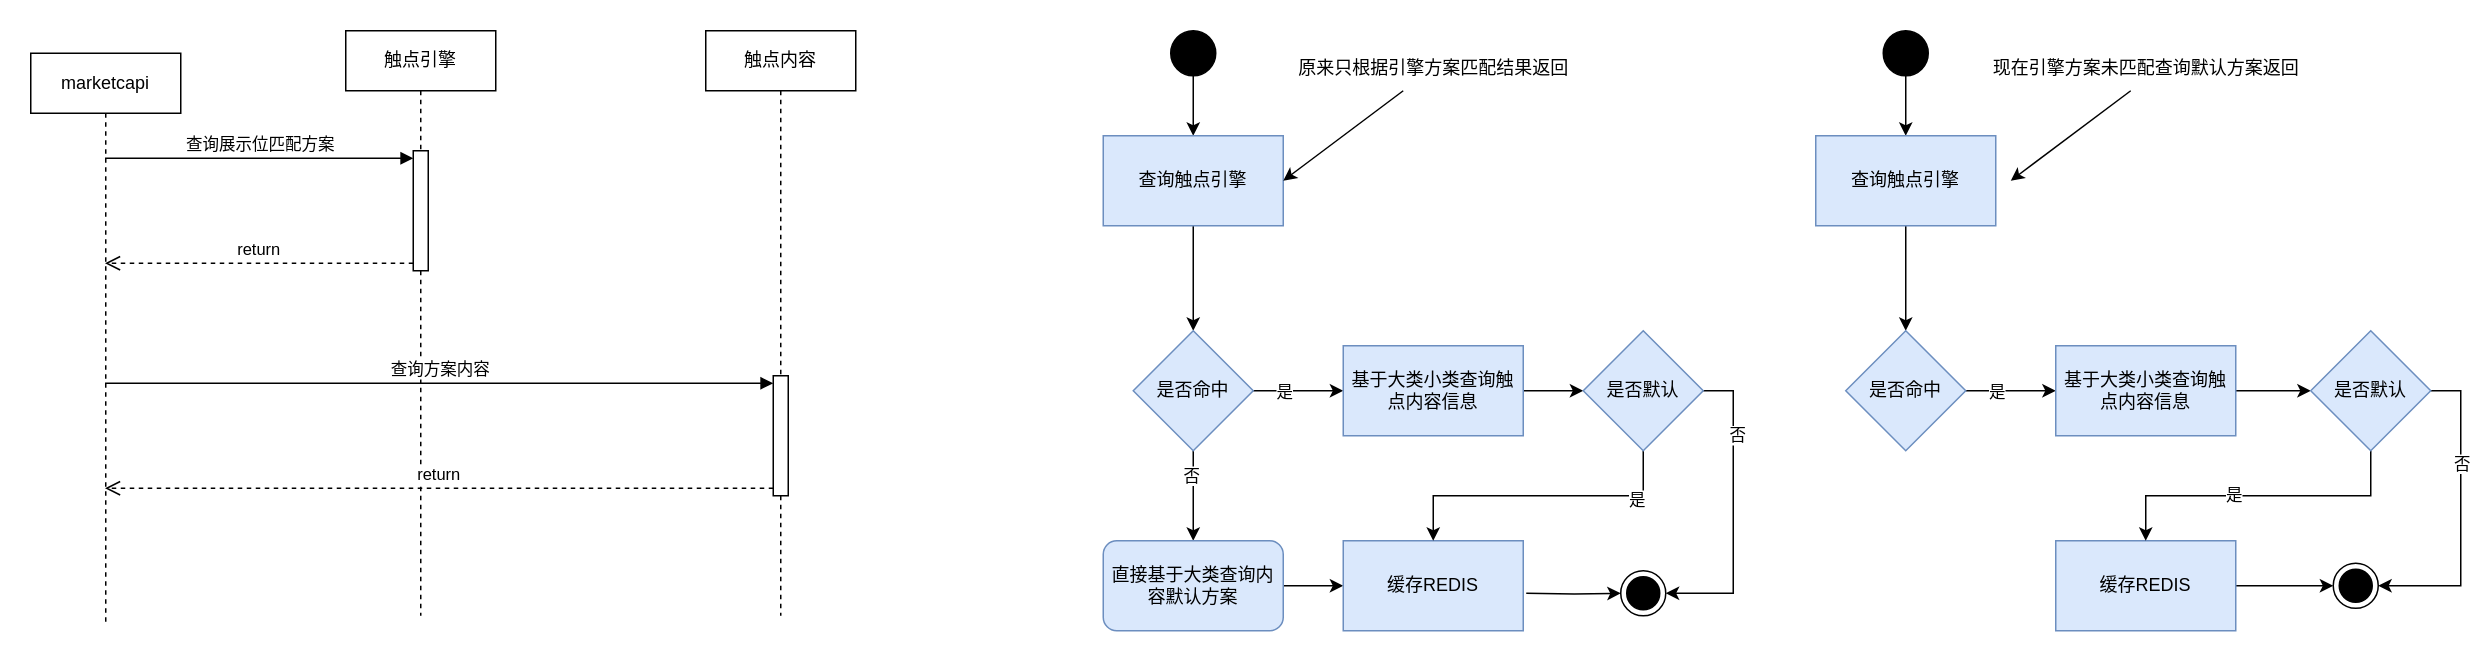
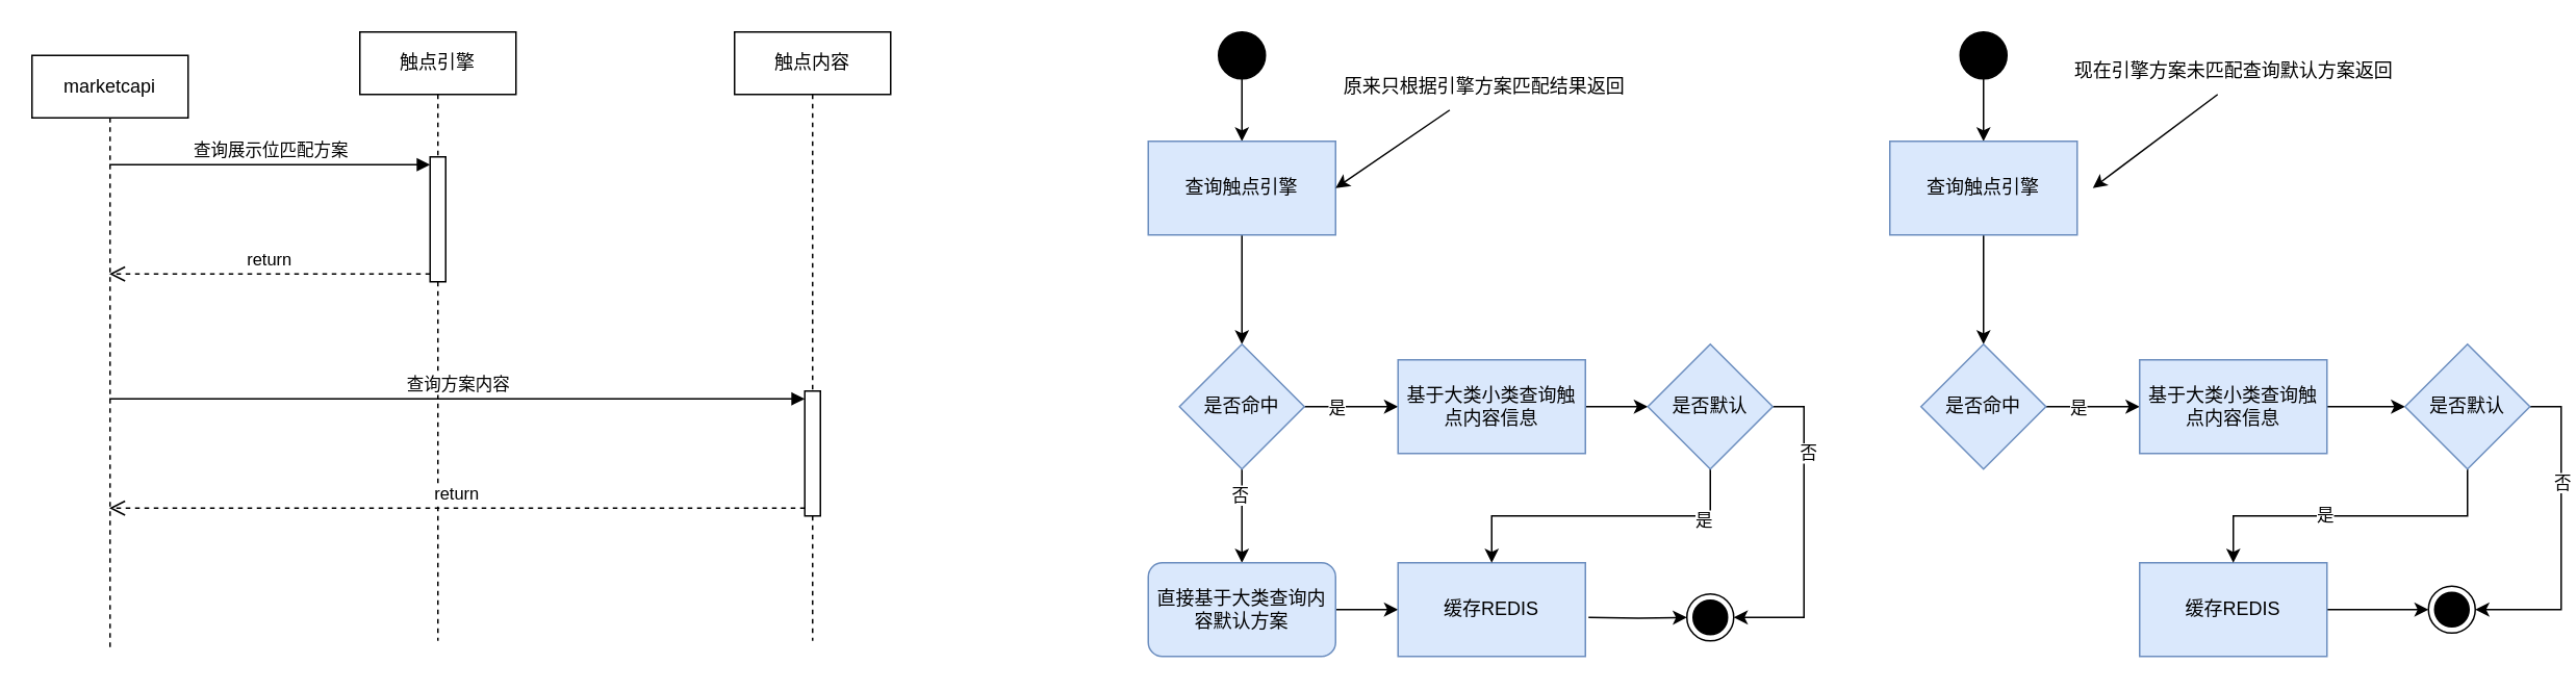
  <mxCell id="0" />
  <mxCell id="1" parent="0" />
  <mxCell id="2" value="marketcapi" style="shape=umlLifeline;perimeter=lifelinePerimeter;whiteSpace=wrap;html=1;container=1;dropTarget=0;collapsible=0;recursiveResize=0;outlineConnect=0;portConstraint=eastwest;newEdgeStyle={&quot;curved&quot;:0,&quot;rounded&quot;:0};" vertex="1" parent="1"><mxGeometry x="20" y="35" width="100" height="380" as="geometry" /></mxCell>
  <mxCell id="3" value="触点引擎" style="shape=umlLifeline;perimeter=lifelinePerimeter;whiteSpace=wrap;html=1;container=1;dropTarget=0;collapsible=0;recursiveResize=0;outlineConnect=0;portConstraint=eastwest;newEdgeStyle={&quot;curved&quot;:0,&quot;rounded&quot;:0};" vertex="1" parent="1"><mxGeometry x="230" y="20" width="100" height="390" as="geometry" /></mxCell>
  <mxCell id="4" value="" style="html=1;points=[[0,0,0,0,5],[0,1,0,0,-5],[1,0,0,0,5],[1,1,0,0,-5]];perimeter=orthogonalPerimeter;outlineConnect=0;targetShapes=umlLifeline;portConstraint=eastwest;newEdgeStyle={&quot;curved&quot;:0,&quot;rounded&quot;:0};" vertex="1" parent="3"><mxGeometry x="45" y="80" width="10" height="80" as="geometry" /></mxCell>
  <mxCell id="5" value="触点内容" style="shape=umlLifeline;perimeter=lifelinePerimeter;whiteSpace=wrap;html=1;container=1;dropTarget=0;collapsible=0;recursiveResize=0;outlineConnect=0;portConstraint=eastwest;newEdgeStyle={&quot;curved&quot;:0,&quot;rounded&quot;:0};" vertex="1" parent="1"><mxGeometry x="470" y="20" width="100" height="390" as="geometry" /></mxCell>
  <mxCell id="6" value="" style="html=1;points=[[0,0,0,0,5],[0,1,0,0,-5],[1,0,0,0,5],[1,1,0,0,-5]];perimeter=orthogonalPerimeter;outlineConnect=0;targetShapes=umlLifeline;portConstraint=eastwest;newEdgeStyle={&quot;curved&quot;:0,&quot;rounded&quot;:0};" vertex="1" parent="5"><mxGeometry x="45" y="230" width="10" height="80" as="geometry" /></mxCell>
  <mxCell id="7" value="查询展示位匹配方案" style="html=1;verticalAlign=bottom;endArrow=block;curved=0;rounded=0;entryX=0;entryY=0;entryDx=0;entryDy=5;" edge="1" target="4" parent="1" source="2"><mxGeometry relative="1" as="geometry"><mxPoint x="205" y="225" as="sourcePoint" /></mxGeometry></mxCell>
  <mxCell id="8" value="return" style="html=1;verticalAlign=bottom;endArrow=open;dashed=1;endSize=8;curved=0;rounded=0;exitX=0;exitY=1;exitDx=0;exitDy=-5;" edge="1" source="4" parent="1" target="2"><mxGeometry relative="1" as="geometry"><mxPoint x="205" y="295" as="targetPoint" /></mxGeometry></mxCell>
  <mxCell id="9" value="查询方案内容" style="html=1;verticalAlign=bottom;endArrow=block;curved=0;rounded=0;entryX=0;entryY=0;entryDx=0;entryDy=5;" edge="1" target="6" parent="1" source="2"><mxGeometry relative="1" as="geometry"><mxPoint x="445" y="255" as="sourcePoint" /></mxGeometry></mxCell>
  <mxCell id="10" value="return" style="html=1;verticalAlign=bottom;endArrow=open;dashed=1;endSize=8;curved=0;rounded=0;exitX=0;exitY=1;exitDx=0;exitDy=-5;" edge="1" source="6" parent="1" target="2"><mxGeometry relative="1" as="geometry"><mxPoint x="445" y="325" as="targetPoint" /></mxGeometry></mxCell>
  <mxCell id="11" value="" style="edgeStyle=orthogonalEdgeStyle;rounded=0;orthogonalLoop=1;jettySize=auto;html=1;" edge="1" parent="1" source="12" target="14"><mxGeometry relative="1" as="geometry" /></mxCell>
  <mxCell id="12" value="" style="ellipse;fillColor=strokeColor;html=1;" vertex="1" parent="1"><mxGeometry x="780" y="20" width="30" height="30" as="geometry" /></mxCell>
  <mxCell id="13" value="" style="edgeStyle=orthogonalEdgeStyle;rounded=0;orthogonalLoop=1;jettySize=auto;html=1;" edge="1" parent="1" source="14" target="19"><mxGeometry relative="1" as="geometry" /></mxCell>
  <mxCell id="14" value="查询触点引擎" style="whiteSpace=wrap;html=1;fillColor=#dae8fc;strokeColor=#6c8ebf;" vertex="1" parent="1"><mxGeometry x="735" y="90" width="120" height="60" as="geometry" /></mxCell>
  <mxCell id="15" value="" style="edgeStyle=orthogonalEdgeStyle;rounded=0;orthogonalLoop=1;jettySize=auto;html=1;" edge="1" parent="1" source="19" target="21"><mxGeometry relative="1" as="geometry" /></mxCell>
  <mxCell id="16" value="否" style="edgeLabel;html=1;align=center;verticalAlign=middle;resizable=0;points=[];" vertex="1" connectable="0" parent="15"><mxGeometry x="-0.453" y="-2" relative="1" as="geometry"><mxPoint as="offset" /></mxGeometry></mxCell>
  <mxCell id="17" value="" style="edgeStyle=orthogonalEdgeStyle;rounded=0;orthogonalLoop=1;jettySize=auto;html=1;" edge="1" parent="1" source="19" target="23"><mxGeometry relative="1" as="geometry" /></mxCell>
  <mxCell id="18" value="是" style="edgeLabel;html=1;align=center;verticalAlign=middle;resizable=0;points=[];" vertex="1" connectable="0" parent="17"><mxGeometry x="-0.333" relative="1" as="geometry"><mxPoint as="offset" /></mxGeometry></mxCell>
  <mxCell id="19" value="是否命中" style="rhombus;whiteSpace=wrap;html=1;fillColor=#dae8fc;strokeColor=#6c8ebf;" vertex="1" parent="1"><mxGeometry x="755" y="220" width="80" height="80" as="geometry" /></mxCell>
  <mxCell id="20" value="" style="edgeStyle=orthogonalEdgeStyle;rounded=0;orthogonalLoop=1;jettySize=auto;html=1;" edge="1" parent="1" source="21" target="25"><mxGeometry relative="1" as="geometry" /></mxCell>
  <mxCell id="21" value="直接基于大类查询内容默认方案" style="whiteSpace=wrap;html=1;fillColor=#dae8fc;strokeColor=#6c8ebf;rounded=1;" vertex="1" parent="1"><mxGeometry x="735" y="360" width="120" height="60" as="geometry" /></mxCell>
  <mxCell id="22" value="" style="edgeStyle=orthogonalEdgeStyle;rounded=0;orthogonalLoop=1;jettySize=auto;html=1;" edge="1" parent="1" source="23" target="43"><mxGeometry relative="1" as="geometry" /></mxCell>
  <mxCell id="23" value="基于大类小类查询触点内容信息" style="whiteSpace=wrap;html=1;fillColor=#dae8fc;strokeColor=#6c8ebf;" vertex="1" parent="1"><mxGeometry x="895" y="230" width="120" height="60" as="geometry" /></mxCell>
  <mxCell id="24" style="edgeStyle=orthogonalEdgeStyle;rounded=0;orthogonalLoop=1;jettySize=auto;html=1;" edge="1" parent="1" target="26"><mxGeometry relative="1" as="geometry"><mxPoint x="1017" y="395" as="sourcePoint" /></mxGeometry></mxCell>
  <mxCell id="25" value="缓存REDIS" style="whiteSpace=wrap;html=1;fillColor=#dae8fc;strokeColor=#6c8ebf;" vertex="1" parent="1"><mxGeometry x="895" y="360" width="120" height="60" as="geometry" /></mxCell>
  <mxCell id="26" value="" style="ellipse;html=1;shape=endState;fillColor=strokeColor;" vertex="1" parent="1"><mxGeometry x="1080" y="380" width="30" height="30" as="geometry" /></mxCell>
  <mxCell id="27" value="" style="edgeStyle=orthogonalEdgeStyle;rounded=0;orthogonalLoop=1;jettySize=auto;html=1;" edge="1" parent="1" source="28" target="30"><mxGeometry relative="1" as="geometry" /></mxCell>
  <mxCell id="28" value="" style="ellipse;fillColor=strokeColor;html=1;" vertex="1" parent="1"><mxGeometry x="1255" y="20" width="30" height="30" as="geometry" /></mxCell>
  <mxCell id="29" value="" style="edgeStyle=orthogonalEdgeStyle;rounded=0;orthogonalLoop=1;jettySize=auto;html=1;" edge="1" parent="1" source="30" target="33"><mxGeometry relative="1" as="geometry" /></mxCell>
  <mxCell id="30" value="查询触点引擎" style="whiteSpace=wrap;html=1;fillColor=#dae8fc;strokeColor=#6c8ebf;" vertex="1" parent="1"><mxGeometry x="1210" y="90" width="120" height="60" as="geometry" /></mxCell>
  <mxCell id="31" value="" style="edgeStyle=orthogonalEdgeStyle;rounded=0;orthogonalLoop=1;jettySize=auto;html=1;" edge="1" parent="1" source="33" target="35"><mxGeometry relative="1" as="geometry" /></mxCell>
  <mxCell id="32" value="是" style="edgeLabel;html=1;align=center;verticalAlign=middle;resizable=0;points=[];" vertex="1" connectable="0" parent="31"><mxGeometry x="-0.333" relative="1" as="geometry"><mxPoint as="offset" /></mxGeometry></mxCell>
  <mxCell id="33" value="是否命中" style="rhombus;whiteSpace=wrap;html=1;fillColor=#dae8fc;strokeColor=#6c8ebf;" vertex="1" parent="1"><mxGeometry x="1230" y="220" width="80" height="80" as="geometry" /></mxCell>
  <mxCell id="34" value="" style="edgeStyle=orthogonalEdgeStyle;rounded=0;orthogonalLoop=1;jettySize=auto;html=1;" edge="1" parent="1" source="35" target="52"><mxGeometry relative="1" as="geometry" /></mxCell>
  <mxCell id="35" value="基于大类小类查询触点内容信息" style="whiteSpace=wrap;html=1;fillColor=#dae8fc;strokeColor=#6c8ebf;" vertex="1" parent="1"><mxGeometry x="1370" y="230" width="120" height="60" as="geometry" /></mxCell>
  <mxCell id="36" style="edgeStyle=orthogonalEdgeStyle;rounded=0;orthogonalLoop=1;jettySize=auto;html=1;exitX=1;exitY=0.5;exitDx=0;exitDy=0;entryX=0;entryY=0.5;entryDx=0;entryDy=0;" edge="1" parent="1" source="37" target="38"><mxGeometry relative="1" as="geometry" /></mxCell>
  <mxCell id="37" value="缓存REDIS" style="whiteSpace=wrap;html=1;fillColor=#dae8fc;strokeColor=#6c8ebf;" vertex="1" parent="1"><mxGeometry x="1370" y="360" width="120" height="60" as="geometry" /></mxCell>
  <mxCell id="38" value="" style="ellipse;html=1;shape=endState;fillColor=strokeColor;" vertex="1" parent="1"><mxGeometry x="1555" y="375" width="30" height="30" as="geometry" /></mxCell>
  <mxCell id="39" style="edgeStyle=orthogonalEdgeStyle;rounded=0;orthogonalLoop=1;jettySize=auto;html=1;exitX=0.5;exitY=1;exitDx=0;exitDy=0;entryX=0.5;entryY=0;entryDx=0;entryDy=0;" edge="1" parent="1" source="43" target="25"><mxGeometry relative="1" as="geometry" /></mxCell>
  <mxCell id="40" value="是" style="edgeLabel;html=1;align=center;verticalAlign=middle;resizable=0;points=[];" vertex="1" connectable="0" parent="39"><mxGeometry x="-0.654" y="2" relative="1" as="geometry"><mxPoint as="offset" /></mxGeometry></mxCell>
  <mxCell id="41" style="edgeStyle=orthogonalEdgeStyle;rounded=0;orthogonalLoop=1;jettySize=auto;html=1;exitX=1;exitY=0.5;exitDx=0;exitDy=0;entryX=1;entryY=0.5;entryDx=0;entryDy=0;" edge="1" parent="1" source="43" target="26"><mxGeometry relative="1" as="geometry" /></mxCell>
  <mxCell id="42" value="否" style="edgeLabel;html=1;align=center;verticalAlign=middle;resizable=0;points=[];" vertex="1" connectable="0" parent="41"><mxGeometry x="-0.508" y="2" relative="1" as="geometry"><mxPoint as="offset" /></mxGeometry></mxCell>
  <mxCell id="43" value="是否默认" style="rhombus;whiteSpace=wrap;html=1;fillColor=#dae8fc;strokeColor=#6c8ebf;" vertex="1" parent="1"><mxGeometry x="1055" y="220" width="80" height="80" as="geometry" /></mxCell>
  <mxCell id="44" style="rounded=0;orthogonalLoop=1;jettySize=auto;html=1;entryX=1;entryY=0.5;entryDx=0;entryDy=0;" edge="1" parent="1" source="45" target="14"><mxGeometry relative="1" as="geometry" /></mxCell>
- <mxCell id="45" value="原来只根据引擎方案匹配结果返回" style="text;html=1;align=center;verticalAlign=middle;resizable=0;points=[];autosize=1;strokeColor=none;fillColor=none;" vertex="1" parent="1"><mxGeometry x="855" y="30" width="200" height="30" as="geometry" /></mxCell>
+ <mxCell id="45" value="原来只根据引擎方案匹配结果返回" style="text;html=1;align=center;verticalAlign=middle;resizable=0;points=[];autosize=1;strokeColor=none;fillColor=none;" vertex="1" parent="1"><mxGeometry x="850" y="40" width="200" height="30" as="geometry" /></mxCell>
  <mxCell id="46" value="现在引擎方案未匹配查询默认方案返回" style="text;html=1;align=center;verticalAlign=middle;resizable=0;points=[];autosize=1;strokeColor=none;fillColor=none;" vertex="1" parent="1"><mxGeometry x="1315" y="30" width="230" height="30" as="geometry" /></mxCell>
  <mxCell id="47" style="rounded=0;orthogonalLoop=1;jettySize=auto;html=1;entryX=1;entryY=0.5;entryDx=0;entryDy=0;" edge="1" parent="1"><mxGeometry relative="1" as="geometry"><mxPoint x="1420" y="60" as="sourcePoint" /><mxPoint x="1340" y="120" as="targetPoint" /></mxGeometry></mxCell>
  <mxCell id="48" style="edgeStyle=orthogonalEdgeStyle;rounded=0;orthogonalLoop=1;jettySize=auto;html=1;exitX=0.5;exitY=1;exitDx=0;exitDy=0;entryX=0.5;entryY=0;entryDx=0;entryDy=0;" edge="1" parent="1" source="52" target="37"><mxGeometry relative="1" as="geometry" /></mxCell>
  <mxCell id="49" value="是" style="edgeLabel;html=1;align=center;verticalAlign=middle;resizable=0;points=[];" vertex="1" connectable="0" parent="48"><mxGeometry x="0.164" y="-1" relative="1" as="geometry"><mxPoint as="offset" /></mxGeometry></mxCell>
  <mxCell id="50" style="edgeStyle=orthogonalEdgeStyle;rounded=0;orthogonalLoop=1;jettySize=auto;html=1;exitX=1;exitY=0.5;exitDx=0;exitDy=0;entryX=1;entryY=0.5;entryDx=0;entryDy=0;" edge="1" parent="1" source="52" target="38"><mxGeometry relative="1" as="geometry" /></mxCell>
  <mxCell id="51" value="否" style="edgeLabel;html=1;align=center;verticalAlign=middle;resizable=0;points=[];" vertex="1" connectable="0" parent="50"><mxGeometry x="-0.333" relative="1" as="geometry"><mxPoint as="offset" /></mxGeometry></mxCell>
  <mxCell id="52" value="是否默认" style="rhombus;whiteSpace=wrap;html=1;fillColor=#dae8fc;strokeColor=#6c8ebf;" vertex="1" parent="1"><mxGeometry x="1540" y="220" width="80" height="80" as="geometry" /></mxCell>
